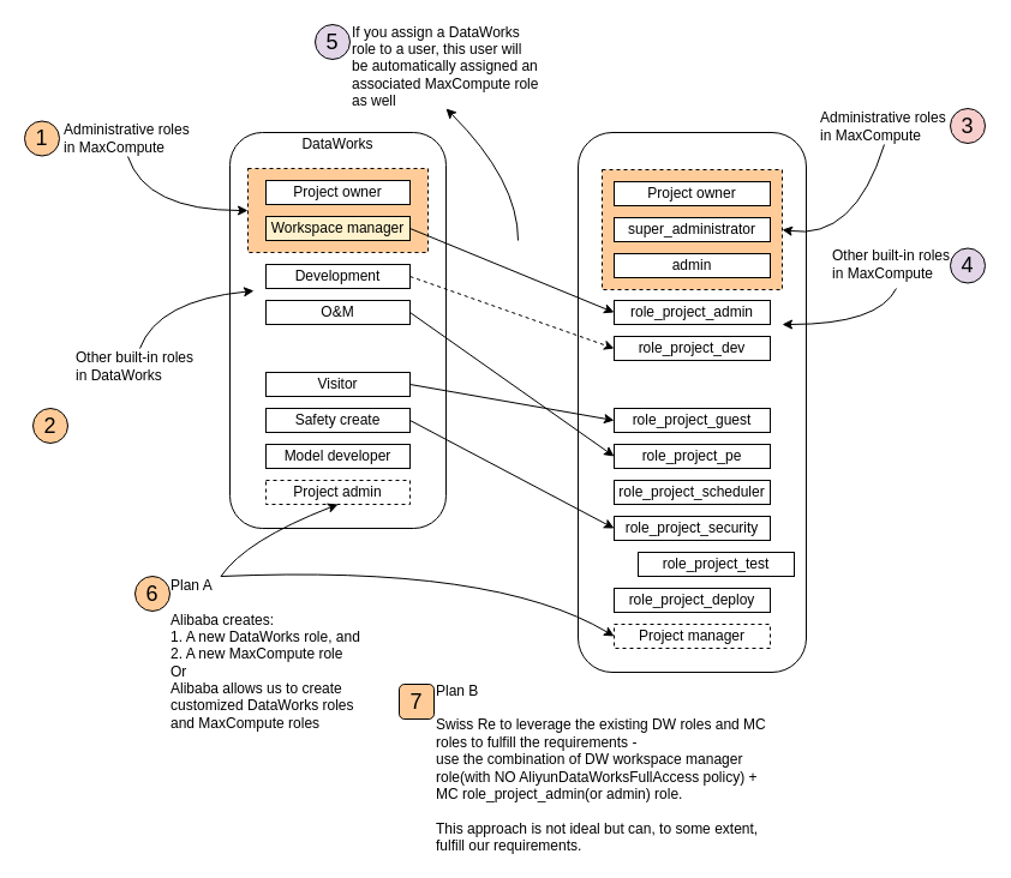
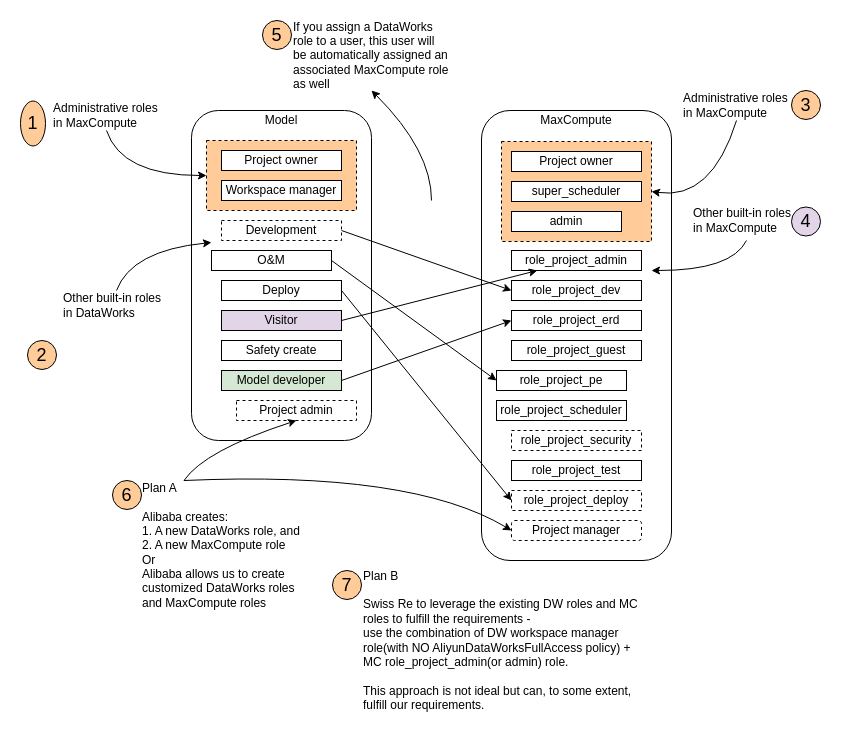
  <mxCell id="0" />
  <mxCell id="1" parent="0" />
  <mxCell id="2" value="" style="rounded=1;whiteSpace=wrap;html=1;align=center;" parent="1" vertex="1"><mxGeometry x="191" y="110" width="180" height="330" as="geometry" /></mxCell>
  <mxCell id="3" value="" style="rounded=0;whiteSpace=wrap;html=1;dashed=1;fillColor=#FFCC99;" vertex="1" parent="1"><mxGeometry x="206" y="140" width="150" height="70" as="geometry" /></mxCell>
  <mxCell id="4" value="" style="rounded=1;whiteSpace=wrap;html=1;" parent="1" vertex="1"><mxGeometry x="481" y="110" width="190" height="450" as="geometry" /></mxCell>
  <mxCell id="5" value="" style="rounded=0;whiteSpace=wrap;html=1;dashed=1;fillColor=#FFCC99;" vertex="1" parent="1"><mxGeometry x="501" y="141" width="150" height="100" as="geometry" /></mxCell>
  <mxCell id="6" value="Project owner" style="rounded=0;whiteSpace=wrap;html=1;" parent="1" vertex="1"><mxGeometry x="221" y="150" width="120" height="20" as="geometry" /></mxCell>
- <mxCell id="7" value="Workspace manager" style="rounded=0;whiteSpace=wrap;html=1;fillColor=#fff2cc;" parent="1" vertex="1"><mxGeometry x="221" y="180" width="120" height="20" as="geometry" /></mxCell>
- <mxCell id="8" value="Development" style="rounded=0;whiteSpace=wrap;html=1;" parent="1" vertex="1"><mxGeometry x="221" y="220" width="120" height="20" as="geometry" /></mxCell>
- <mxCell id="9" value="Visitor" style="rounded=0;whiteSpace=wrap;html=1;" parent="1" vertex="1"><mxGeometry x="221" y="310" width="120" height="20" as="geometry" /></mxCell>
- <mxCell id="11" value="O&amp;amp;M" style="rounded=0;whiteSpace=wrap;html=1;" parent="1" vertex="1"><mxGeometry x="221" y="250" width="120" height="20" as="geometry" /></mxCell>
- <mxCell id="12" value="DataWorks" style="text;html=1;strokeColor=none;fillColor=none;align=center;verticalAlign=middle;whiteSpace=wrap;rounded=0;" parent="1" vertex="1"><mxGeometry x="251" y="110" width="60" height="20" as="geometry" /></mxCell>
- <mxCell id="13" value="admin" style="rounded=0;whiteSpace=wrap;html=1;" parent="1" vertex="1"><mxGeometry x="511" y="211" width="130" height="20" as="geometry" /></mxCell>
+ <mxCell id="7" value="Workspace manager" style="rounded=0;whiteSpace=wrap;html=1;" parent="1" vertex="1"><mxGeometry x="221" y="180" width="120" height="20" as="geometry" /></mxCell>
+ <mxCell id="8" value="Development" style="rounded=0;whiteSpace=wrap;html=1;dashed=1;" parent="1" vertex="1"><mxGeometry x="221" y="220" width="120" height="20" as="geometry" /></mxCell>
+ <mxCell id="9" value="Visitor" style="rounded=0;whiteSpace=wrap;html=1;fillColor=#e1d5e7;" parent="1" vertex="1"><mxGeometry x="221" y="310" width="120" height="20" as="geometry" /></mxCell>
+ <mxCell id="10" value="Deploy" style="rounded=0;whiteSpace=wrap;html=1;" parent="1" vertex="1"><mxGeometry x="221" y="280" width="120" height="20" as="geometry" /></mxCell>
+ <mxCell id="11" value="O&amp;amp;M" style="rounded=0;whiteSpace=wrap;html=1;" parent="1" vertex="1"><mxGeometry x="211" y="250" width="120" height="20" as="geometry" /></mxCell>
+ <mxCell id="12" value="Model" style="text;html=1;strokeColor=none;fillColor=none;align=center;verticalAlign=middle;whiteSpace=wrap;rounded=0;" parent="1" vertex="1"><mxGeometry x="251" y="110" width="60" height="20" as="geometry" /></mxCell>
+ <mxCell id="13" value="admin" style="rounded=0;whiteSpace=wrap;html=1;" parent="1" vertex="1"><mxGeometry x="511" y="211" width="110" height="20" as="geometry" /></mxCell>
  <mxCell id="14" value="role_project_admin" style="rounded=0;whiteSpace=wrap;html=1;" parent="1" vertex="1"><mxGeometry x="511" y="250" width="130" height="20" as="geometry" /></mxCell>
- <mxCell id="15" value="role_project_deploy" style="rounded=0;whiteSpace=wrap;html=1;" parent="1" vertex="1"><mxGeometry x="511" y="490" width="130" height="20" as="geometry" /></mxCell>
+ <mxCell id="15" value="role_project_deploy" style="rounded=0;whiteSpace=wrap;html=1;dashed=1;" parent="1" vertex="1"><mxGeometry x="511" y="490" width="130" height="20" as="geometry" /></mxCell>
  <mxCell id="16" value="role_project_dev" style="rounded=0;whiteSpace=wrap;html=1;" parent="1" vertex="1"><mxGeometry x="511" y="280" width="130" height="20" as="geometry" /></mxCell>
+ <mxCell id="17" value="role_project_erd" style="rounded=0;whiteSpace=wrap;html=1;" parent="1" vertex="1"><mxGeometry x="511" y="310" width="130" height="20" as="geometry" /></mxCell>
  <mxCell id="18" value="role_project_guest" style="rounded=0;whiteSpace=wrap;html=1;" parent="1" vertex="1"><mxGeometry x="511" y="340" width="130" height="20" as="geometry" /></mxCell>
- <mxCell id="19" value="role_project_scheduler" style="rounded=0;whiteSpace=wrap;html=1;" parent="1" vertex="1"><mxGeometry x="511" y="400" width="130" height="20" as="geometry" /></mxCell>
- <mxCell id="20" value="role_project_pe" style="rounded=0;whiteSpace=wrap;html=1;" parent="1" vertex="1"><mxGeometry x="511" y="370" width="130" height="20" as="geometry" /></mxCell>
- <mxCell id="21" value="role_project_security" style="rounded=0;whiteSpace=wrap;html=1;" parent="1" vertex="1"><mxGeometry x="511" y="430" width="130" height="20" as="geometry" /></mxCell>
- <mxCell id="22" value="super_administrator" style="rounded=0;whiteSpace=wrap;html=1;" parent="1" vertex="1"><mxGeometry x="511" y="181" width="130" height="20" as="geometry" /></mxCell>
- <mxCell id="23" value="role_project_test" style="rounded=0;whiteSpace=wrap;html=1;" parent="1" vertex="1"><mxGeometry x="531" y="460" width="130" height="20" as="geometry" /></mxCell>
+ <mxCell id="19" value="role_project_scheduler" style="rounded=0;whiteSpace=wrap;html=1;" parent="1" vertex="1"><mxGeometry x="496" y="400" width="130" height="20" as="geometry" /></mxCell>
+ <mxCell id="20" value="role_project_pe" style="rounded=0;whiteSpace=wrap;html=1;" parent="1" vertex="1"><mxGeometry x="496" y="370" width="130" height="20" as="geometry" /></mxCell>
+ <mxCell id="21" value="role_project_security" style="rounded=0;whiteSpace=wrap;html=1;dashed=1;" parent="1" vertex="1"><mxGeometry x="511" y="430" width="130" height="20" as="geometry" /></mxCell>
+ <mxCell id="22" value="super_scheduler" style="rounded=0;whiteSpace=wrap;html=1;" parent="1" vertex="1"><mxGeometry x="511" y="181" width="130" height="20" as="geometry" /></mxCell>
+ <mxCell id="23" value="role_project_test" style="rounded=0;whiteSpace=wrap;html=1;" parent="1" vertex="1"><mxGeometry x="511" y="460" width="130" height="20" as="geometry" /></mxCell>
+ <mxCell id="24" value="MaxCompute" style="text;html=1;strokeColor=none;fillColor=none;align=center;verticalAlign=middle;whiteSpace=wrap;rounded=0;" parent="1" vertex="1"><mxGeometry x="541" y="110" width="70" height="20" as="geometry" /></mxCell>
  <mxCell id="25" value="Safety create" style="rounded=0;whiteSpace=wrap;html=1;" parent="1" vertex="1"><mxGeometry x="221" y="340" width="120" height="20" as="geometry" /></mxCell>
- <mxCell id="26" value="Model developer" style="rounded=0;whiteSpace=wrap;html=1;" parent="1" vertex="1"><mxGeometry x="221" y="370" width="120" height="20" as="geometry" /></mxCell>
- <mxCell id="27" value="" style="endArrow=classic;html=1;exitX=1;exitY=0.5;exitDx=0;exitDy=0;entryX=0;entryY=0.5;entryDx=0;entryDy=0;" parent="1" source="25" target="21" edge="1"><mxGeometry width="50" height="50" relative="1" as="geometry"><mxPoint x="621" y="330" as="sourcePoint" /><mxPoint x="671" y="280" as="targetPoint" /></mxGeometry></mxCell>
- <mxCell id="28" value="" style="endArrow=classic;html=1;exitX=1;exitY=0.5;exitDx=0;exitDy=0;entryX=0;entryY=0.5;entryDx=0;entryDy=0;" parent="1" source="9" target="18" edge="1"><mxGeometry width="50" height="50" relative="1" as="geometry"><mxPoint x="321" y="500" as="sourcePoint" /><mxPoint x="371" y="450" as="targetPoint" /></mxGeometry></mxCell>
+ <mxCell id="26" value="Model developer" style="rounded=0;whiteSpace=wrap;html=1;fillColor=#d5e8d4;" parent="1" vertex="1"><mxGeometry x="221" y="370" width="120" height="20" as="geometry" /></mxCell>
+ <mxCell id="28" value="" style="endArrow=classic;html=1;exitX=1;exitY=0.5;exitDx=0;exitDy=0;" parent="1" source="9" target="14" edge="1"><mxGeometry width="50" height="50" relative="1" as="geometry"><mxPoint x="321" y="500" as="sourcePoint" /><mxPoint x="371" y="450" as="targetPoint" /></mxGeometry></mxCell>
+ <mxCell id="29" value="" style="endArrow=classic;html=1;exitX=1;exitY=0.5;exitDx=0;exitDy=0;entryX=0;entryY=0.5;entryDx=0;entryDy=0;" parent="1" source="10" target="15" edge="1"><mxGeometry width="50" height="50" relative="1" as="geometry"><mxPoint x="351" y="510" as="sourcePoint" /><mxPoint x="401" y="460" as="targetPoint" /></mxGeometry></mxCell>
  <mxCell id="30" value="" style="endArrow=classic;html=1;exitX=1;exitY=0.5;exitDx=0;exitDy=0;entryX=0;entryY=0.5;entryDx=0;entryDy=0;" parent="1" source="11" target="20" edge="1"><mxGeometry width="50" height="50" relative="1" as="geometry"><mxPoint x="321" y="530" as="sourcePoint" /><mxPoint x="371" y="480" as="targetPoint" /></mxGeometry></mxCell>
- <mxCell id="31" value="" style="endArrow=classic;html=1;exitX=1;exitY=0.5;exitDx=0;exitDy=0;entryX=0;entryY=0.5;entryDx=0;entryDy=0;dashed=1;" parent="1" source="8" target="16" edge="1"><mxGeometry width="50" height="50" relative="1" as="geometry"><mxPoint x="321" y="530" as="sourcePoint" /><mxPoint x="371" y="480" as="targetPoint" /></mxGeometry></mxCell>
- <mxCell id="32" value="" style="endArrow=classic;html=1;exitX=1;exitY=0.5;exitDx=0;exitDy=0;entryX=0;entryY=0.5;entryDx=0;entryDy=0;" parent="1" source="7" target="14" edge="1"><mxGeometry width="50" height="50" relative="1" as="geometry"><mxPoint x="321" y="520" as="sourcePoint" /><mxPoint x="371" y="470" as="targetPoint" /></mxGeometry></mxCell>
+ <mxCell id="31" value="" style="endArrow=classic;html=1;exitX=1;exitY=0.5;exitDx=0;exitDy=0;entryX=0;entryY=0.5;entryDx=0;entryDy=0;" parent="1" source="8" target="16" edge="1"><mxGeometry width="50" height="50" relative="1" as="geometry"><mxPoint x="321" y="530" as="sourcePoint" /><mxPoint x="371" y="480" as="targetPoint" /></mxGeometry></mxCell>
+ <mxCell id="33" value="" style="endArrow=classic;html=1;exitX=1;exitY=0.5;exitDx=0;exitDy=0;entryX=0;entryY=0.5;entryDx=0;entryDy=0;" parent="1" source="26" target="17" edge="1"><mxGeometry width="50" height="50" relative="1" as="geometry"><mxPoint x="311" y="500" as="sourcePoint" /><mxPoint x="361" y="450" as="targetPoint" /></mxGeometry></mxCell>
  <mxCell id="34" value="" style="curved=1;endArrow=classic;html=1;entryX=0.5;entryY=1;entryDx=0;entryDy=0;" parent="1" edge="1" target="35"><mxGeometry width="50" height="50" relative="1" as="geometry"><mxPoint x="431" y="200" as="sourcePoint" /><mxPoint x="361" y="110" as="targetPoint" /><Array as="points"><mxPoint x="431" y="150" /></Array></mxGeometry></mxCell>
  <mxCell id="35" value="If you assign a DataWorks role to a user, this user will be automatically assigned an associated MaxCompute role as well" style="text;html=1;strokeColor=none;fillColor=none;align=left;verticalAlign=middle;whiteSpace=wrap;rounded=0;" parent="1" vertex="1"><mxGeometry x="291" y="20" width="160" height="70" as="geometry" /></mxCell>
  <mxCell id="36" value="Other built-in&amp;nbsp;roles in&amp;nbsp;DataWorks" style="text;html=1;strokeColor=none;fillColor=none;align=left;verticalAlign=middle;whiteSpace=wrap;rounded=0;" parent="1" vertex="1"><mxGeometry x="61" y="290" width="110" height="30" as="geometry" /></mxCell>
  <mxCell id="37" value="" style="curved=1;endArrow=classic;html=1;exitX=0.5;exitY=0;exitDx=0;exitDy=0;entryX=0.111;entryY=0.4;entryDx=0;entryDy=0;entryPerimeter=0;" parent="1" source="36" target="2" edge="1"><mxGeometry width="50" height="50" relative="1" as="geometry"><mxPoint x="91" y="260" as="sourcePoint" /><mxPoint x="161" y="330" as="targetPoint" /><Array as="points"><mxPoint x="131" y="250" /></Array></mxGeometry></mxCell>
  <mxCell id="38" value="" style="curved=1;endArrow=classic;html=1;entryX=1;entryY=0.5;entryDx=0;entryDy=0;exitX=0.5;exitY=1;exitDx=0;exitDy=0;" parent="1" source="39" target="5" edge="1"><mxGeometry width="50" height="50" relative="1" as="geometry"><mxPoint x="821" y="190" as="sourcePoint" /><mxPoint x="771" y="100" as="targetPoint" /><Array as="points"><mxPoint x="711" y="200" /></Array></mxGeometry></mxCell>
  <mxCell id="39" value="Administrative roles in MaxCompute" style="text;html=1;strokeColor=none;fillColor=none;align=left;verticalAlign=middle;whiteSpace=wrap;rounded=0;" parent="1" vertex="1"><mxGeometry x="681" width="110" height="30" as="geometry" y="90" /></mxCell>
  <mxCell id="40" value="Project owner" style="rounded=0;whiteSpace=wrap;html=1;" vertex="1" parent="1"><mxGeometry x="511" y="151" width="130" height="20" as="geometry" /></mxCell>
  <mxCell id="41" value="&lt;span&gt;Other built-in roles in MaxCompute&lt;/span&gt;" style="text;html=1;strokeColor=none;fillColor=none;align=left;verticalAlign=middle;whiteSpace=wrap;rounded=0;dashed=1;" vertex="1" parent="1"><mxGeometry x="691" y="200" width="110" height="40" as="geometry" /></mxCell>
  <mxCell id="42" value="" style="curved=1;endArrow=classic;html=1;exitX=0.5;exitY=1;exitDx=0;exitDy=0;" edge="1" parent="1" source="41"><mxGeometry width="50" height="50" relative="1" as="geometry"><mxPoint x="778.5" y="260" as="sourcePoint" /><mxPoint x="651" y="270" as="targetPoint" /><Array as="points"><mxPoint x="731" y="270" /></Array></mxGeometry></mxCell>
  <mxCell id="43" value="Administrative roles in MaxCompute" style="text;html=1;strokeColor=none;fillColor=none;align=left;verticalAlign=middle;whiteSpace=wrap;rounded=0;" vertex="1" parent="1"><mxGeometry x="51" y="100" width="110" height="30" as="geometry" /></mxCell>
  <mxCell id="44" value="" style="curved=1;endArrow=classic;html=1;entryX=0;entryY=0.5;entryDx=0;entryDy=0;exitX=0.5;exitY=1;exitDx=0;exitDy=0;" edge="1" parent="1" source="43" target="3"><mxGeometry width="50" height="50" relative="1" as="geometry"><mxPoint x="746" y="130" as="sourcePoint" /><mxPoint x="661" y="201" as="targetPoint" /><Array as="points"><mxPoint y="175" x="121" /></Array></mxGeometry></mxCell>
- <mxCell id="45" value="Project admin" style="rounded=0;whiteSpace=wrap;html=1;dashed=1;" vertex="1" parent="1"><mxGeometry x="221" y="400" width="120" height="20" as="geometry" /></mxCell>
- <mxCell id="46" value="Project manager" style="rounded=0;whiteSpace=wrap;html=1;dashed=1;" vertex="1" parent="1"><mxGeometry x="511" y="520" width="130" height="20" as="geometry" /></mxCell>
+ <mxCell id="45" value="Project admin" style="rounded=0;whiteSpace=wrap;html=1;dashed=1;" vertex="1" parent="1"><mxGeometry x="236" y="400" width="120" height="20" as="geometry" /></mxCell>
+ <mxCell id="46" value="Project manager" style="whiteSpace=wrap;html=1;dashed=1;rounded=1;" vertex="1" parent="1"><mxGeometry x="511" y="520" width="130" height="20" as="geometry" /></mxCell>
  <mxCell id="47" value="&lt;div style=&quot;text-align: left&quot;&gt;&lt;span&gt;Plan A&lt;/span&gt;&lt;/div&gt;&lt;div style=&quot;text-align: left&quot;&gt;&lt;span&gt;&lt;br&gt;&lt;/span&gt;&lt;/div&gt;&lt;div style=&quot;text-align: left&quot;&gt;&lt;span&gt;Alibaba creates:&lt;/span&gt;&lt;/div&gt;&lt;div style=&quot;text-align: left&quot;&gt;&lt;span&gt;1. A new DataWorks role, and&lt;/span&gt;&lt;br&gt;&lt;span&gt;2. A new MaxCompute role&lt;/span&gt;&lt;/div&gt;&lt;div style=&quot;text-align: left&quot;&gt;&lt;span&gt;Or&lt;/span&gt;&lt;/div&gt;&lt;div style=&quot;text-align: left&quot;&gt;Alibaba allows us to create customized DataWorks roles and MaxCompute roles&lt;/div&gt;" style="text;html=1;strokeColor=none;fillColor=none;align=center;verticalAlign=middle;whiteSpace=wrap;rounded=0;dashed=1;" vertex="1" parent="1"><mxGeometry x="141" y="480" width="170" height="130" as="geometry" /></mxCell>
  <mxCell id="48" value="" style="curved=1;endArrow=classic;html=1;entryX=0.5;entryY=1;entryDx=0;entryDy=0;exitX=0.25;exitY=0;exitDx=0;exitDy=0;" edge="1" parent="1" source="47" target="45"><mxGeometry width="50" height="50" relative="1" as="geometry"><mxPoint x="111" y="540" as="sourcePoint" /><mxPoint x="161" y="490" as="targetPoint" /><Array as="points"><mxPoint x="204" y="450" /></Array></mxGeometry></mxCell>
  <mxCell id="49" value="" style="curved=1;endArrow=classic;html=1;entryX=0;entryY=0.5;entryDx=0;entryDy=0;exitX=0.25;exitY=0;exitDx=0;exitDy=0;" edge="1" parent="1" source="47" target="46"><mxGeometry width="50" height="50" relative="1" as="geometry"><mxPoint x="431" y="620" as="sourcePoint" /><mxPoint x="481" y="570" as="targetPoint" /><Array as="points"><mxPoint x="411" y="470" /></Array></mxGeometry></mxCell>
  <mxCell id="50" value="&lt;font style=&quot;font-size: 18px&quot;&gt;6&lt;/font&gt;" style="ellipse;whiteSpace=wrap;html=1;aspect=fixed;fillColor=#FFCC99;" vertex="1" parent="1"><mxGeometry x="112" y="480" width="29" height="29" as="geometry" /></mxCell>
- <mxCell id="51" value="&lt;font style=&quot;font-size: 18px&quot;&gt;5&lt;/font&gt;" style="ellipse;whiteSpace=wrap;html=1;aspect=fixed;fillColor=#e1d5e7;" vertex="1" parent="1"><mxGeometry x="262" y="20" width="29" height="29" as="geometry" /></mxCell>
+ <mxCell id="51" value="&lt;font style=&quot;font-size: 18px&quot;&gt;5&lt;/font&gt;" style="ellipse;whiteSpace=wrap;html=1;aspect=fixed;fillColor=#FFCC99;" vertex="1" parent="1"><mxGeometry x="262" y="20" width="29" height="29" as="geometry" /></mxCell>
  <mxCell id="52" value="&lt;font style=&quot;font-size: 18px&quot;&gt;4&lt;/font&gt;" style="ellipse;whiteSpace=wrap;html=1;aspect=fixed;fillColor=#e1d5e7;" vertex="1" parent="1"><mxGeometry x="791" y="206.5" width="29" height="29" as="geometry" /></mxCell>
- <mxCell id="53" value="&lt;font style=&quot;font-size: 18px&quot;&gt;3&lt;/font&gt;" style="ellipse;whiteSpace=wrap;html=1;aspect=fixed;fillColor=#f8cecc;" vertex="1" parent="1"><mxGeometry x="791" width="29" height="29" as="geometry" y="90" /></mxCell>
+ <mxCell id="53" value="&lt;font style=&quot;font-size: 18px&quot;&gt;3&lt;/font&gt;" style="ellipse;whiteSpace=wrap;html=1;aspect=fixed;fillColor=#FFCC99;" vertex="1" parent="1"><mxGeometry x="791" width="29" height="29" as="geometry" y="90" /></mxCell>
  <mxCell id="54" value="&lt;font style=&quot;font-size: 18px&quot;&gt;2&lt;/font&gt;" style="ellipse;whiteSpace=wrap;html=1;aspect=fixed;fillColor=#FFCC99;" vertex="1" parent="1"><mxGeometry x="27" y="340" width="29" height="29" as="geometry" /></mxCell>
- <mxCell id="55" value="&lt;font style=&quot;font-size: 18px&quot;&gt;1&lt;/font&gt;" style="ellipse;whiteSpace=wrap;html=1;aspect=fixed;fillColor=#FFCC99;" vertex="1" parent="1"><mxGeometry x="20" y="100.5" width="29" height="29" as="geometry" /></mxCell>
+ <mxCell id="55" value="&lt;font style=&quot;font-size: 18px&quot;&gt;1&lt;/font&gt;" style="ellipse;whiteSpace=wrap;html=1;aspect=fixed;fillColor=#FFCC99;" vertex="1" parent="1"><mxGeometry x="20" y="100.5" width="25" height="45" as="geometry" /></mxCell>
  <mxCell id="56" value="Plan B&lt;br&gt;&lt;br&gt;Swiss Re to leverage the existing DW roles and MC roles to fulfill the requirements -&amp;nbsp;&lt;br&gt;use the combination of DW workspace manager role(with NO AliyunDataWorksFullAccess policy) + MC role_project_admin(or admin) role.&lt;br&gt;&lt;br&gt;This approach is not ideal but can, to some extent, fulfill our requirements.&amp;nbsp;" style="text;html=1;strokeColor=none;fillColor=none;align=left;verticalAlign=middle;whiteSpace=wrap;rounded=0;" vertex="1" parent="1"><mxGeometry x="361" y="570" width="290" height="140" as="geometry" /></mxCell>
- <mxCell id="57" value="&lt;font style=&quot;font-size: 18px&quot;&gt;7&lt;/font&gt;" style="whiteSpace=wrap;html=1;aspect=fixed;fillColor=#FFCC99;rounded=1;" vertex="1" parent="1"><mxGeometry x="332" y="570" width="29" height="29" as="geometry" /></mxCell>
+ <mxCell id="57" value="&lt;font style=&quot;font-size: 18px&quot;&gt;7&lt;/font&gt;" style="ellipse;whiteSpace=wrap;html=1;aspect=fixed;fillColor=#FFCC99;" vertex="1" parent="1"><mxGeometry x="332" y="570" width="29" height="29" as="geometry" /></mxCell>
